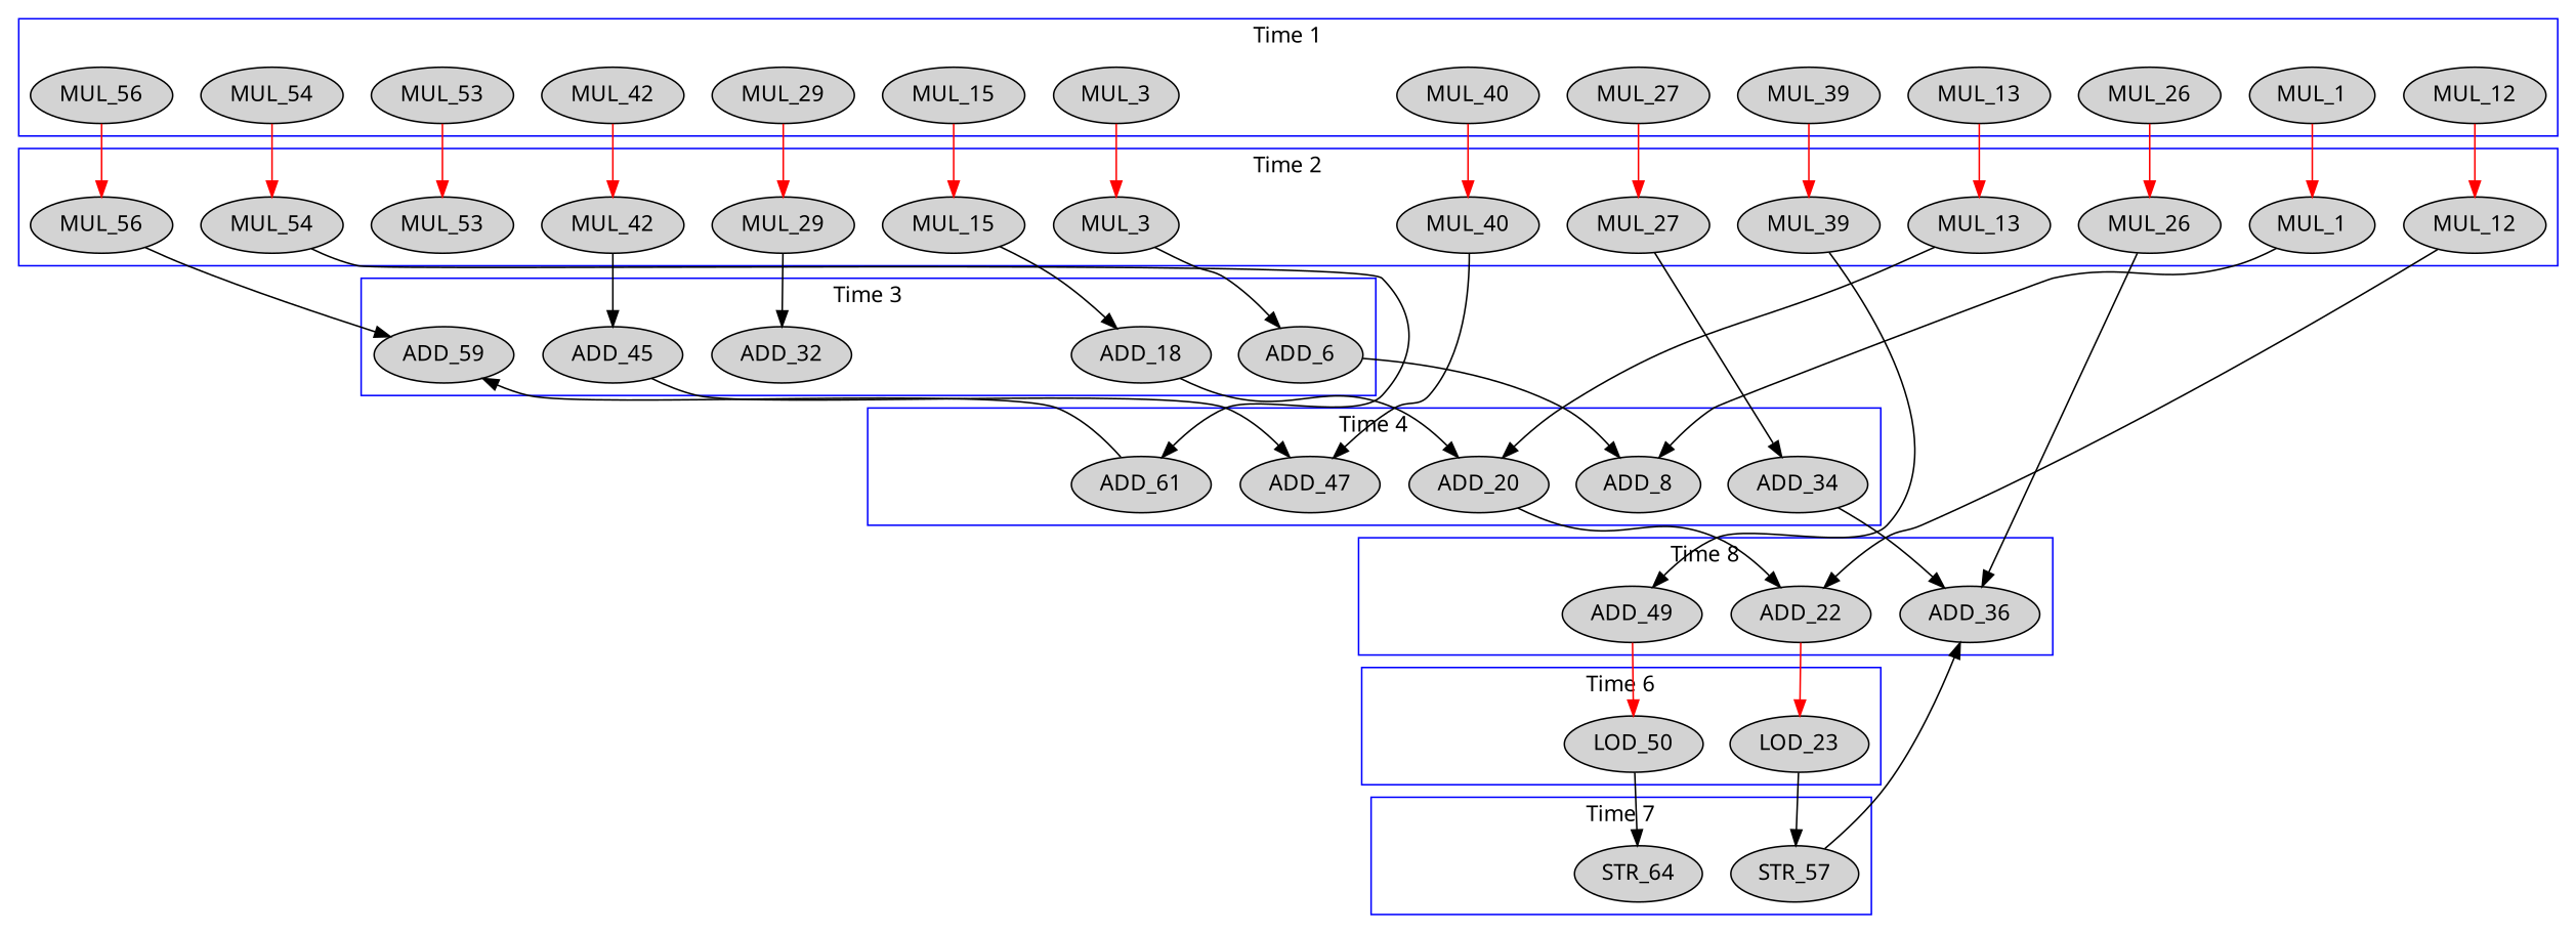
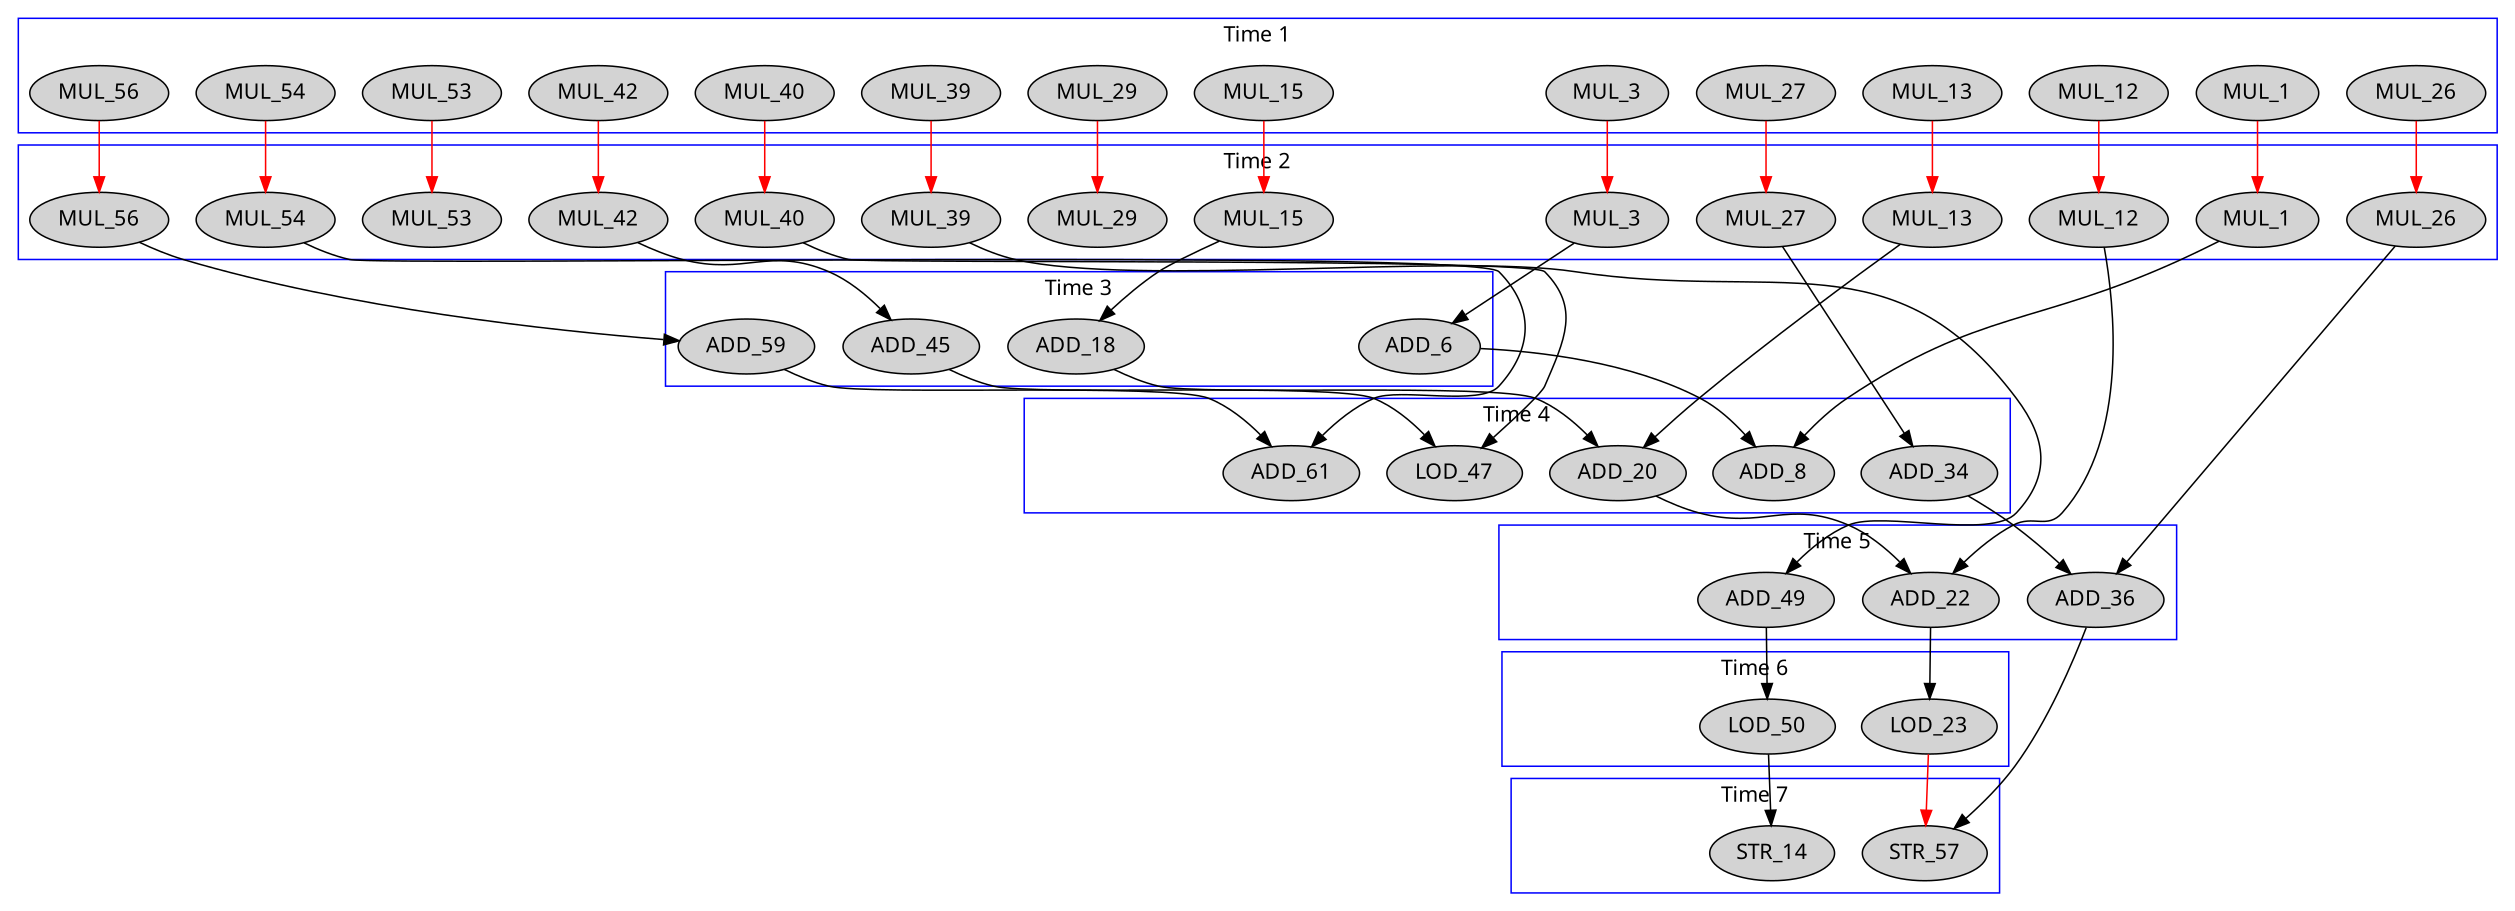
  digraph {
    fontname="Noto Sans"
    newrank=true
    rankdir=TB
    node [fontname="Noto Sans" style=filled]
    edge [fontname="Noto Sans"]
    pseudo_1 [style=invis]
    n2 [label=MUL_1]
    n3 [label=MUL_3]
    n4 [label=MUL_12]
    n5 [label=MUL_13]
    n6 [label=MUL_15]
    n7 [label=MUL_26]
    n8 [label=MUL_27]
    n9 [label=MUL_29]
    n10 [label=MUL_39]
    n11 [label=MUL_40]
    n12 [label=MUL_42]
    n13 [label=MUL_53]
    n14 [label=MUL_54]
    n15 [label=MUL_56]
    pseudo_2 [style=invis]
    n17 [label=MUL_1]
    n18 [label=MUL_3]
    n19 [label=MUL_12]
    n20 [label=MUL_13]
    n21 [label=MUL_15]
    n22 [label=MUL_26]
    n23 [label=MUL_27]
    n24 [label=MUL_29]
    n25 [label=MUL_39]
    n26 [label=MUL_40]
    n27 [label=MUL_42]
    n28 [label=MUL_53]
    n29 [label=MUL_54]
    n30 [label=MUL_56]
    pseudo_3 [style=invis]
    ADD_6
    ADD_18
-   ADD_32
    ADD_45
    ADD_59
    pseudo_4 [style=invis]
    ADD_8
    ADD_20
    ADD_34
-   ADD_47
+   ADD_47 [label=LOD_47]
    ADD_61
    pseudo_5 [style=invis]
    ADD_22
    ADD_36
    ADD_49
    pseudo_6 [style=invis]
    LOD_23
    LOD_50
    pseudo_7 [style=invis]
    n51 [label=STR_57]
-   STR_64
+   STR_64 [label=STR_14]
    subgraph cluster_1 {
      color=blue
      label="Time 1"
      rank=same
      pseudo_1
      n2
      n3
      n4
      n5
      n6
      n7
      n8
      n9
      n10
      n11
      n12
      n13
      n14
      n15
    }
    subgraph cluster_2 {
      color=blue
      label="Time 2"
      rank=same
      pseudo_2
      n17
      n18
      n19
      n20
      n21
      n22
      n23
      n24
      n25
      n26
      n27
      n28
      n29
      n30
    }
    subgraph cluster_3 {
      color=blue
      label="Time 3"
      rank=same
      pseudo_3
      ADD_6
      ADD_18
-     ADD_32
      ADD_45
      ADD_59
    }
    subgraph cluster_4 {
      color=blue
      label="Time 4"
      rank=same
      pseudo_4
      ADD_8
      ADD_20
      ADD_34
      ADD_47
      ADD_61
    }
    subgraph cluster_5 {
      color=blue
-     label="Time 8"
+     label="Time 5"
      rank=same
      pseudo_5
      ADD_22
      ADD_36
      ADD_49
    }
    subgraph cluster_6 {
      color=blue
      label="Time 6"
      rank=same
      pseudo_6
      LOD_23
      LOD_50
    }
    subgraph cluster_7 {
      color=blue
      label="Time 7"
      rank=same
      pseudo_7
      n51
      STR_64
    }
    pseudo_1 -> pseudo_2 [style=invis]
    n2 -> n17 [color=red]
    n3 -> n18 [color=red]
    n4 -> n19 [color=red]
    n5 -> n20 [color=red]
    n6 -> n21 [color=red]
    n7 -> n22 [color=red]
    n8 -> n23 [color=red]
    n9 -> n24 [color=red]
    n10 -> n25 [color=red]
    n11 -> n26 [color=red]
    n12 -> n27 [color=red]
    n13 -> n28 [color=red]
    n14 -> n29 [color=red]
    n15 -> n30 [color=red]
    pseudo_2 -> pseudo_3 [style=invis]
    n17 -> ADD_8
    n18 -> ADD_6
    n19 -> ADD_22
    n20 -> ADD_20
    n21 -> ADD_18
    n22 -> ADD_36
    n23 -> ADD_34
-   n24 -> ADD_32
    n25 -> ADD_49
    n26 -> ADD_47
    n27 -> ADD_45
    n29 -> ADD_61
    n30 -> ADD_59
    pseudo_3 -> pseudo_4 [style=invis]
    ADD_6 -> ADD_8
    ADD_18 -> ADD_20
    ADD_45 -> ADD_47
-   ADD_61 -> ADD_59
+   ADD_59 -> ADD_61
    pseudo_4 -> pseudo_5 [style=invis]
    ADD_20 -> ADD_22
    ADD_34 -> ADD_36
    pseudo_5 -> pseudo_6 [style=invis]
-   ADD_22 -> LOD_23 [color=red]
-   n51 -> ADD_36
-   ADD_49 -> LOD_50 [color=red]
+   ADD_22 -> LOD_23
+   ADD_36 -> n51
+   ADD_49 -> LOD_50
    pseudo_6 -> pseudo_7 [style=invis]
-   LOD_23 -> n51
+   LOD_23 -> n51 [color=red]
    LOD_50 -> STR_64
  }
